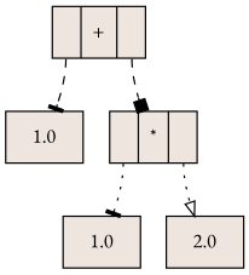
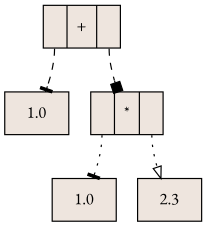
  digraph {
    rankdir=TB
    fontname="EB Garamond"
    node [fillcolor=seashell2 shape=record style=filled fontname="EB Garamond"]
    edge [tailport=C0 style=dashed arrowhead=tee fontname="EB Garamond"]
    n1 [label="<C0>|+|<C1>"]
    n2 [label=1.0]
    n3 [label="<C0>|*|<C1>"]
    n4 [label=1.0]
-   n5 [label=2.0]
+   n5 [label=2.3]
    n1 -> n2
    n1 -> n3 [tailport=C1 arrowhead=box]
    n3 -> n4 [style=dotted]
    n3 -> n5 [tailport=C1 style=dotted arrowhead=onormal]
  }
